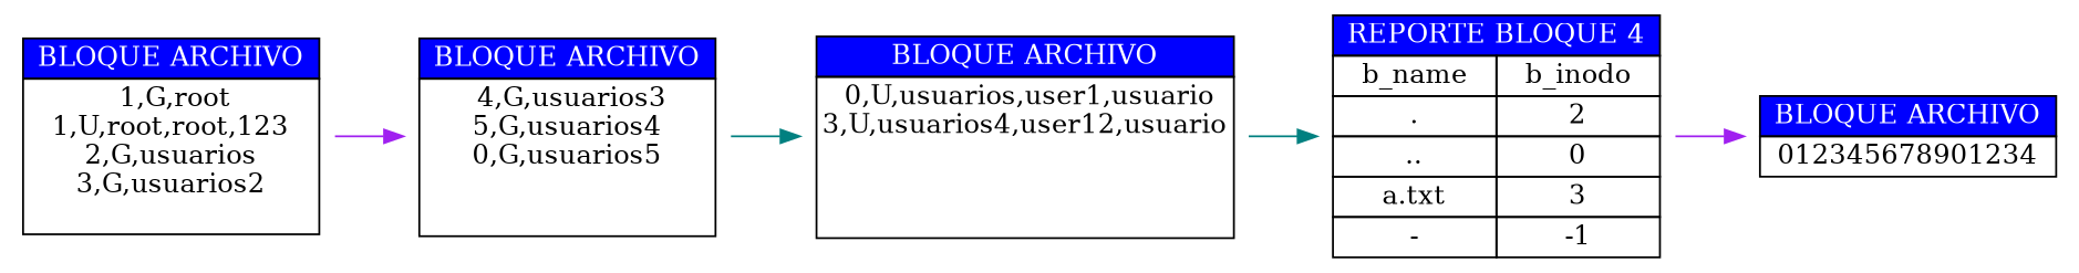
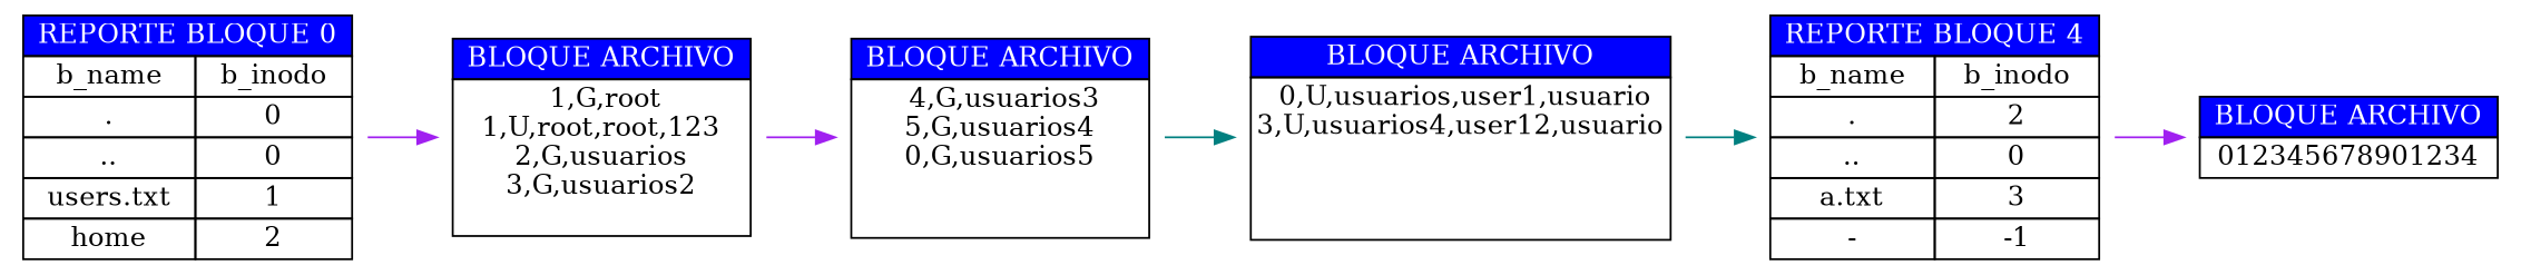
  digraph {
    rankdir=LR
    fontname="DejaVu Serif"
    node [shape=plaintext fontname="DejaVu Serif"]
    edge [color=purple fontname="DejaVu Serif"]
+   n1 [label=< 							<table border="0" cellborder="1" cellspacing="0"> 							<tr><td colspan="2" bgcolor="#0000FF"><font color="white"> REPORTE BLOQUE 0 </font></td></tr> 	<tr><td>b_name</td><td>b_inodo</td></tr> 	<tr><td>.</td><td>0</td></tr> 	<tr><td>..</td><td>0</td></tr> 	<tr><td>users.txt</td><td>1</td></tr> 	<tr><td>home</td><td>2</td></tr>	</table>>]
    n2 [label=< 					<table border="0" cellborder="1" cellspacing="0"> 		<tr><td colspan="2" bgcolor="#0000FF"><font color="white"> BLOQUE ARCHIVO </font></td></tr> 		<tr><td colspan="2"> 1,G,root<br/>1,U,root,root,123<br/>2,G,usuarios<br/>3,G,usuarios2<br/> </td></tr>	</table>>]
    n3 [label=< 					<table border="0" cellborder="1" cellspacing="0"> 		<tr><td colspan="2" bgcolor="#0000FF"><font color="white"> BLOQUE ARCHIVO </font></td></tr> 		<tr><td colspan="2"> 4,G,usuarios3<br/>5,G,usuarios4<br/>0,G,usuarios5<br/><br/> </td></tr>	</table>>]
    n4 [label=< 					<table border="0" cellborder="1" cellspacing="0"> 		<tr><td colspan="2" bgcolor="#0000FF"><font color="white"> BLOQUE ARCHIVO </font></td></tr> 		<tr><td colspan="2"> 0,U,usuarios,user1,usuario<br/>3,U,usuarios4,user12,usuario<br/><br/><br/> </td></tr>	</table>>]
    n5 [label=< 							<table border="0" cellborder="1" cellspacing="0"> 							<tr><td colspan="2" bgcolor="#0000FF"><font color="white"> REPORTE BLOQUE 4 </font></td></tr> 	<tr><td>b_name</td><td>b_inodo</td></tr> 	<tr><td>.</td><td>2</td></tr> 	<tr><td>..</td><td>0</td></tr> 	<tr><td>a.txt</td><td>3</td></tr> 	<tr><td>-</td><td>-1</td></tr>	</table>>]
    n6 [label=< 					<table border="0" cellborder="1" cellspacing="0"> 		<tr><td colspan="2" bgcolor="#0000FF"><font color="white"> BLOQUE ARCHIVO </font></td></tr> 		<tr><td colspan="2"> 012345678901234 </td></tr>	</table>>]
+   n1 -> n2
    n2 -> n3
    n3 -> n4 [color=teal]
    n4 -> n5 [color=teal]
    n5 -> n6
  }
